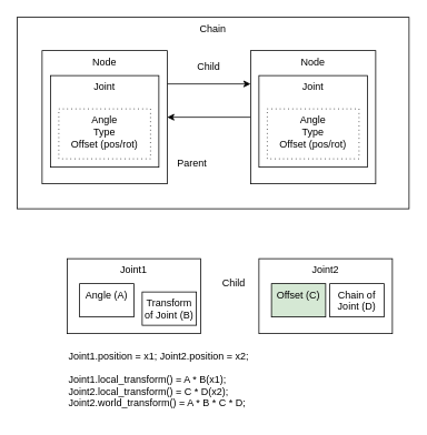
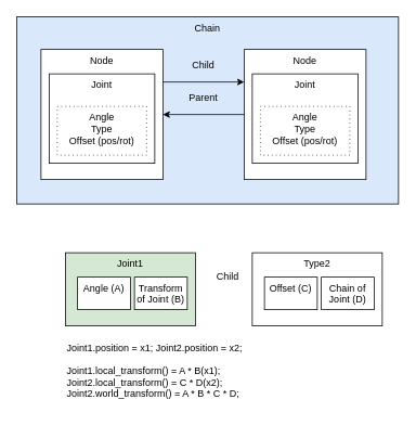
  <mxCell id="0" />
  <mxCell id="1" parent="0" />
- <mxCell id="2" value="Chain" style="rounded=0;whiteSpace=wrap;html=1;verticalAlign=top;" vertex="1" parent="1"><mxGeometry x="20" y="20" width="470" height="230" as="geometry" /></mxCell>
+ <mxCell id="2" value="Chain" style="rounded=0;whiteSpace=wrap;html=1;verticalAlign=top;fillColor=#dae8fc;" vertex="1" parent="1"><mxGeometry x="20" y="20" width="470" height="230" as="geometry" /></mxCell>
  <mxCell id="3" style="edgeStyle=orthogonalEdgeStyle;rounded=0;orthogonalLoop=1;jettySize=auto;html=1;exitX=1;exitY=0.25;exitDx=0;exitDy=0;entryX=0;entryY=0.25;entryDx=0;entryDy=0;" edge="1" parent="1" source="4" target="8"><mxGeometry relative="1" as="geometry" /></mxCell>
  <mxCell id="4" value="Node" style="rounded=0;whiteSpace=wrap;html=1;align=center;verticalAlign=top;" vertex="1" parent="1"><mxGeometry x="50" y="60" width="150" height="160" as="geometry" /></mxCell>
  <mxCell id="5" value="Joint" style="rounded=0;whiteSpace=wrap;html=1;verticalAlign=top;" vertex="1" parent="1"><mxGeometry x="60" y="90" width="130" height="110" as="geometry" /></mxCell>
  <mxCell id="6" value="Angle&lt;br&gt;Type&lt;br&gt;Offset (pos/rot)" style="rounded=0;whiteSpace=wrap;html=1;verticalAlign=top;dashed=1;dashPattern=1 4;" vertex="1" parent="1"><mxGeometry x="70" y="130" width="110" height="60" as="geometry" /></mxCell>
  <mxCell id="7" style="edgeStyle=orthogonalEdgeStyle;rounded=0;orthogonalLoop=1;jettySize=auto;html=1;entryX=1;entryY=0.5;entryDx=0;entryDy=0;" edge="1" parent="1" source="8" target="4"><mxGeometry relative="1" as="geometry" /></mxCell>
  <mxCell id="8" value="Node" style="rounded=0;whiteSpace=wrap;html=1;align=center;verticalAlign=top;" vertex="1" parent="1"><mxGeometry x="300" y="60" width="150" height="160" as="geometry" /></mxCell>
  <mxCell id="9" value="Joint" style="rounded=0;whiteSpace=wrap;html=1;verticalAlign=top;" vertex="1" parent="1"><mxGeometry x="310" y="90" width="130" height="110" as="geometry" /></mxCell>
  <mxCell id="10" value="Angle&lt;br&gt;Type&lt;br&gt;Offset (pos/rot)" style="rounded=0;whiteSpace=wrap;html=1;verticalAlign=top;dashed=1;dashPattern=1 4;align=center;" vertex="1" parent="1"><mxGeometry x="320" y="130" width="110" height="60" as="geometry" /></mxCell>
  <mxCell id="11" value="Child" style="text;html=1;strokeColor=none;fillColor=none;align=center;verticalAlign=middle;whiteSpace=wrap;rounded=0;" vertex="1" parent="1"><mxGeometry x="230" y="70" width="40" height="20" as="geometry" /></mxCell>
- <mxCell id="12" value="Parent" style="text;html=1;strokeColor=none;fillColor=none;align=center;verticalAlign=middle;whiteSpace=wrap;rounded=0;" vertex="1" parent="1"><mxGeometry x="210" y="185" width="40" height="20" as="geometry" /></mxCell>
- <mxCell id="13" value="Joint1" style="rounded=0;whiteSpace=wrap;html=1;verticalAlign=top;" vertex="1" parent="1"><mxGeometry x="80" y="310" width="160" height="90" as="geometry" /></mxCell>
+ <mxCell id="12" value="Parent" style="text;html=1;strokeColor=none;fillColor=none;align=center;verticalAlign=middle;whiteSpace=wrap;rounded=0;" vertex="1" parent="1"><mxGeometry x="230" y="110" width="40" height="20" as="geometry" /></mxCell>
+ <mxCell id="13" value="Joint1" style="rounded=0;whiteSpace=wrap;html=1;verticalAlign=top;fillColor=#d5e8d4;" vertex="1" parent="1"><mxGeometry x="80" y="310" width="160" height="90" as="geometry" /></mxCell>
  <mxCell id="14" value="Angle (A)" style="rounded=0;whiteSpace=wrap;html=1;verticalAlign=top;" vertex="1" parent="1"><mxGeometry x="95" y="340" width="65" height="40" as="geometry" /></mxCell>
- <mxCell id="15" value="Transform of Joint (B)" style="rounded=0;whiteSpace=wrap;html=1;verticalAlign=top;" vertex="1" parent="1"><mxGeometry x="170" y="350" width="65" height="40" as="geometry" /></mxCell>
- <mxCell id="16" value="Joint2" style="rounded=0;whiteSpace=wrap;html=1;verticalAlign=top;" vertex="1" parent="1"><mxGeometry x="310" y="310" width="160" height="90" as="geometry" /></mxCell>
- <mxCell id="17" value="Offset (C)" style="rounded=0;whiteSpace=wrap;html=1;verticalAlign=top;fillColor=#d5e8d4;" vertex="1" parent="1"><mxGeometry x="325" y="340" width="65" height="40" as="geometry" /></mxCell>
+ <mxCell id="15" value="Transform of Joint (B)" style="rounded=0;whiteSpace=wrap;html=1;verticalAlign=top;" vertex="1" parent="1"><mxGeometry x="165" y="340" width="65" height="40" as="geometry" /></mxCell>
+ <mxCell id="16" value="Type2" style="rounded=0;whiteSpace=wrap;html=1;verticalAlign=top;" vertex="1" parent="1"><mxGeometry x="310" y="310" width="160" height="90" as="geometry" /></mxCell>
+ <mxCell id="17" value="Offset (C)" style="rounded=0;whiteSpace=wrap;html=1;verticalAlign=top;" vertex="1" parent="1"><mxGeometry x="325" y="340" width="65" height="40" as="geometry" /></mxCell>
  <mxCell id="18" value="Chain of Joint (D)" style="rounded=0;whiteSpace=wrap;html=1;verticalAlign=top;" vertex="1" parent="1"><mxGeometry x="395" y="340" width="65" height="40" as="geometry" /></mxCell>
  <mxCell id="19" value="Child" style="text;html=1;strokeColor=none;fillColor=none;align=center;verticalAlign=middle;whiteSpace=wrap;rounded=0;" vertex="1" parent="1"><mxGeometry x="260" y="330" width="40" height="20" as="geometry" /></mxCell>
  <mxCell id="20" value="Joint1.position = x1; Joint2.position = x2;&lt;br&gt;&lt;br&gt;Joint1.local_transform() = A * B(x1);&lt;br&gt;Joint2.local_transform() = C * D(x2);&lt;br&gt;Joint2.world_transform() = A * B * C * D;" style="text;html=1;strokeColor=none;fillColor=none;align=left;verticalAlign=middle;whiteSpace=wrap;rounded=0;dashed=1;dashPattern=1 4;" vertex="1" parent="1"><mxGeometry x="80" y="410" width="335" height="90" as="geometry" /></mxCell>
